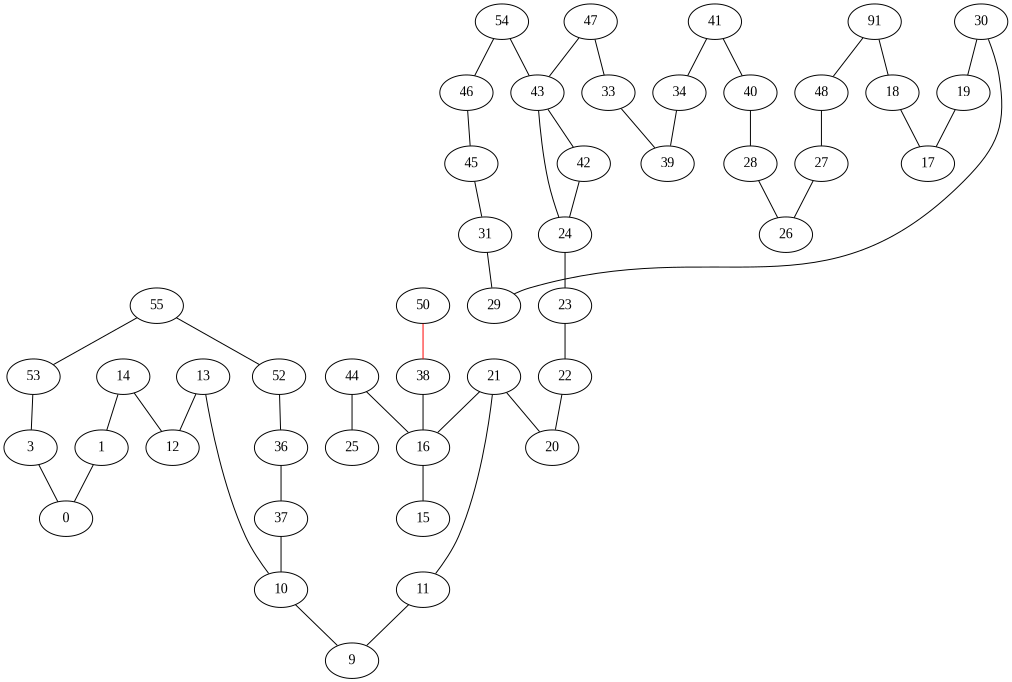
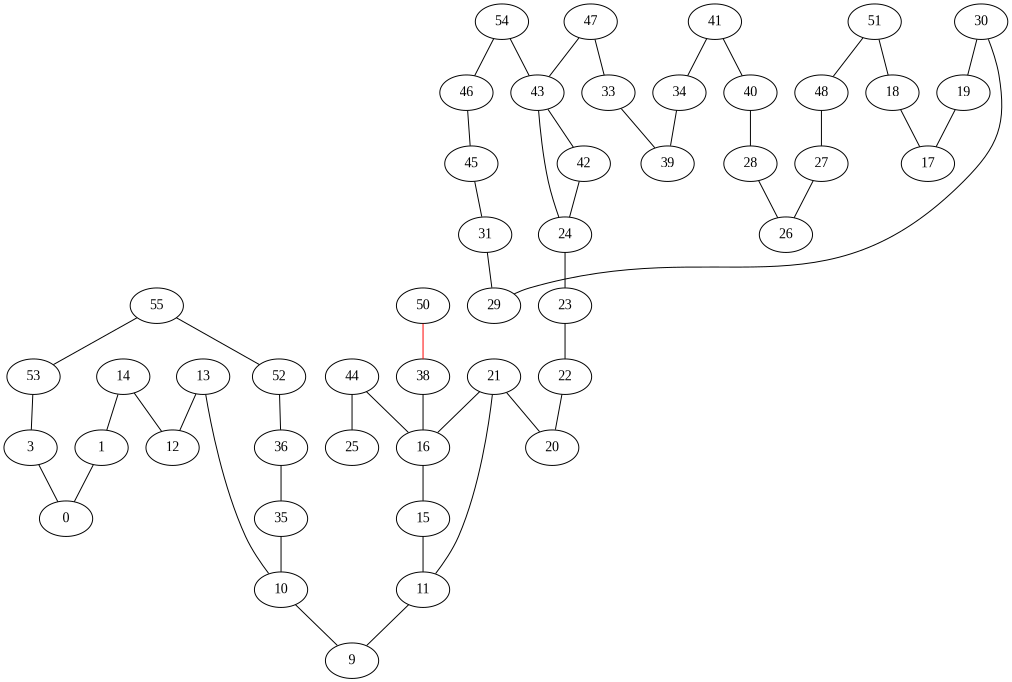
  graph {
    fontname="Liberation Serif"
    node [fontname="Liberation Serif"]
    edge [fontname="Liberation Serif"]
    1
    0
    3
    10
    9
    11
    13
    12
    14
    15
    16
    18
    17
    19
    21
    20
    22
    23
    24
    27
    26
    28
    30
    29
    31
    n26 [label=39]
    33
    34
-   35 [label=37]
+   35
    36
    38
    40
    41
    42
    43
    44
    25
    45
    46
    47
    48
    50
-   51 [label=91]
+   51
    52
    53
    54
    55
    1 -- 0
    3 -- 0
    10 -- 9
    11 -- 9
    13 -- 10
    13 -- 12
    14 -- 1
    14 -- 12
+   15 -- 11
    16 -- 15
    18 -- 17
    19 -- 17
    21 -- 11
    21 -- 16
    21 -- 20
    22 -- 20
    23 -- 22
    24 -- 23
    27 -- 26
    28 -- 26
    30 -- 19
    30 -- 29
    31 -- 29
    33 -- n26
    34 -- n26
    35 -- 10
    36 -- 35
    38 -- 16
    40 -- 28
    41 -- 34
    41 -- 40
    42 -- 24
    43 -- 24
    43 -- 42
    44 -- 16
    44 -- 25
    45 -- 31
    46 -- 45
    47 -- 33
    47 -- 43
    48 -- 27
    50 -- 38 [color=red]
    51 -- 18
    51 -- 48
    52 -- 36
    53 -- 3
    54 -- 43
    54 -- 46
    55 -- 52
    55 -- 53
  }
